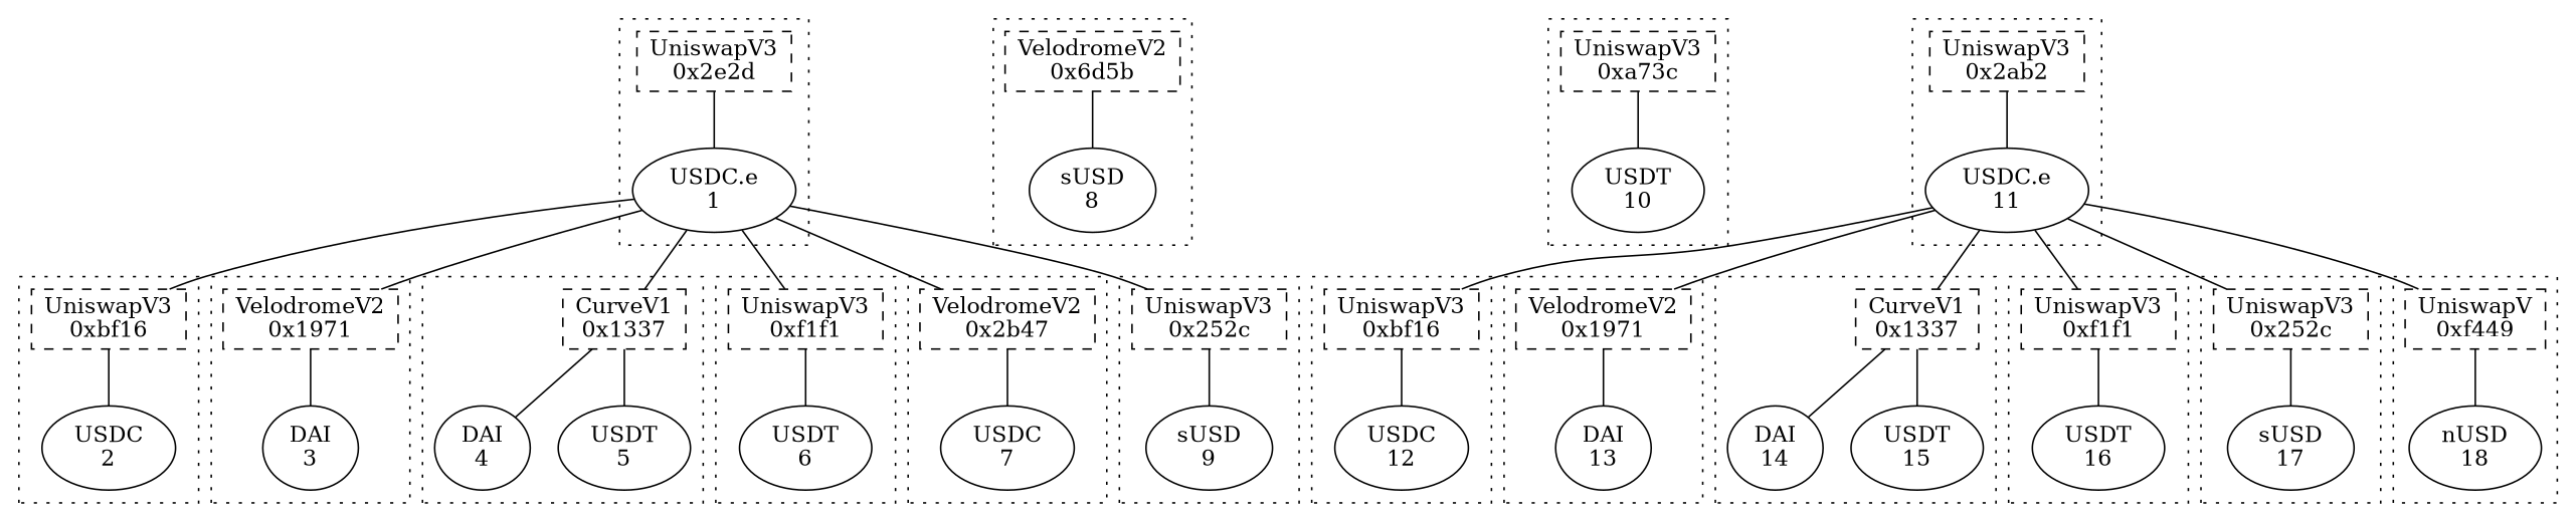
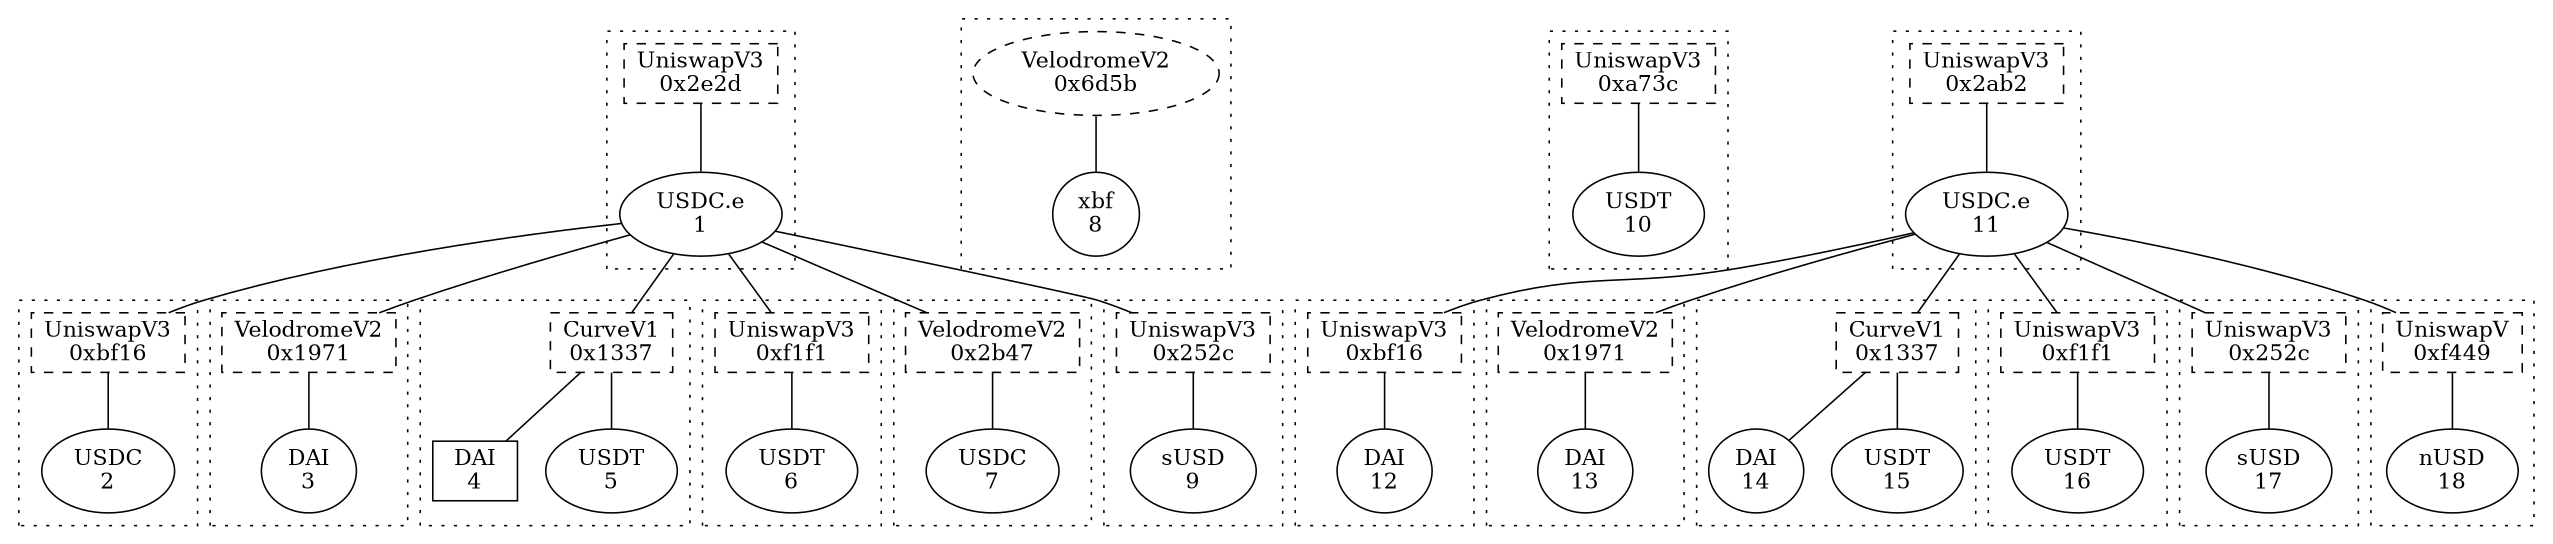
  graph {
    n1 [label="USDC.e\n1"]
    n2 [label="UniswapV3\n0x2e2d" shape=rect style=dashed]
    n3 [label="USDC\n2"]
    n4 [label="UniswapV3\n0xbf16" shape=rect style=dashed]
    n5 [label="DAI\n3"]
    n6 [label="VelodromeV2\n0x1971" shape=rect style=dashed]
-   n7 [label="DAI\n4"]
+   n7 [label="DAI\n4" shape=box]
    n8 [label="USDT\n5"]
    n9 [label="CurveV1\n0x1337" shape=rect style=dashed]
    n10 [label="USDT\n6"]
    n11 [label="UniswapV3\n0xf1f1" shape=rect style=dashed]
    n12 [label="USDC\n7"]
    n13 [label="VelodromeV2\n0x2b47" shape=rect style=dashed]
-   n14 [label="sUSD\n8"]
-   n15 [label="VelodromeV2\n0x6d5b" shape=rect style=dashed]
+   n14 [label="xbf\n8"]
+   n15 [label="VelodromeV2\n0x6d5b" shape=ellipse style=dashed]
    n16 [label="sUSD\n9"]
    n17 [label="UniswapV3\n0x252c" shape=rect style=dashed]
    n18 [label="USDT\n10"]
    n19 [label="UniswapV3\n0xa73c" shape=rect style=dashed]
    n20 [label="USDC.e\n11"]
    n21 [label="UniswapV3\n0x2ab2" shape=rect style=dashed]
-   n22 [label="USDC\n12"]
+   n22 [label="DAI\n12"]
    n23 [label="UniswapV3\n0xbf16" shape=rect style=dashed]
    n24 [label="DAI\n13"]
    n25 [label="VelodromeV2\n0x1971" shape=rect style=dashed]
    n26 [label="DAI\n14"]
    n27 [label="USDT\n15"]
    n28 [label="CurveV1\n0x1337" shape=rect style=dashed]
    n29 [label="USDT\n16"]
    n30 [label="UniswapV3\n0xf1f1" shape=rect style=dashed]
    n31 [label="sUSD\n17"]
    n32 [label="UniswapV3\n0x252c" shape=rect style=dashed]
    n33 [label="nUSD\n18"]
    n34 [label="UniswapV\n0xf449" shape=rect style=dashed]
    subgraph cluster_1 {
      style=dotted
      n2
      subgraph sub_2 {
        rank=same
        style=dotted
        n1
      }
    }
    subgraph cluster_3 {
      style=dotted
      n4
      subgraph sub_4 {
        rank=same
        style=dotted
        n3
      }
    }
    subgraph cluster_5 {
      style=dotted
      n6
      subgraph sub_6 {
        rank=same
        style=dotted
        n5
      }
    }
    subgraph cluster_7 {
      style=dotted
      n9
      subgraph sub_8 {
        rank=same
        style=dotted
        n7
        n8
      }
    }
    subgraph cluster_9 {
      style=dotted
      n11
      subgraph sub_10 {
        rank=same
        style=dotted
        n10
      }
    }
    subgraph cluster_11 {
      style=dotted
      n13
      subgraph sub_12 {
        rank=same
        style=dotted
        n12
      }
    }
    subgraph cluster_13 {
      style=dotted
      n15
      subgraph sub_14 {
        rank=same
        style=dotted
        n14
      }
    }
    subgraph cluster_15 {
      style=dotted
      n17
      subgraph sub_16 {
        rank=same
        style=dotted
        n16
      }
    }
    subgraph cluster_17 {
      style=dotted
      n19
      subgraph sub_18 {
        rank=same
        style=dotted
        n18
      }
    }
    subgraph cluster_19 {
      style=dotted
      n21
      subgraph sub_20 {
        rank=same
        style=dotted
        n20
      }
    }
    subgraph cluster_21 {
      style=dotted
      n23
      subgraph sub_22 {
        rank=same
        style=dotted
        n22
      }
    }
    subgraph cluster_23 {
      style=dotted
      n25
      subgraph sub_24 {
        rank=same
        style=dotted
        n24
      }
    }
    subgraph cluster_25 {
      style=dotted
      n28
      subgraph sub_26 {
        rank=same
        style=dotted
        n26
        n27
      }
    }
    subgraph cluster_27 {
      style=dotted
      n30
      subgraph sub_28 {
        rank=same
        style=dotted
        n29
      }
    }
    subgraph cluster_29 {
      style=dotted
      n32
      subgraph sub_30 {
        rank=same
        style=dotted
        n31
      }
    }
    subgraph cluster_31 {
      style=dotted
      n34
      subgraph sub_32 {
        rank=same
        style=dotted
        n33
      }
    }
    n1 -- n4
    n1 -- n6
    n1 -- n9
    n1 -- n11
    n1 -- n13
    n1 -- n17
    n2 -- n1
    n4 -- n3
    n6 -- n5
    n7 -- n8 [style=invis]
    n9 -- n7
    n9 -- n8
    n11 -- n10
    n13 -- n12
    n15 -- n14
    n17 -- n16
    n19 -- n18
    n20 -- n23
    n20 -- n25
    n20 -- n28
    n20 -- n30
    n20 -- n32
    n20 -- n34
    n21 -- n20
    n23 -- n22
    n25 -- n24
    n26 -- n27 [style=invis]
    n28 -- n26
    n28 -- n27
    n30 -- n29
    n32 -- n31
    n34 -- n33
  }
